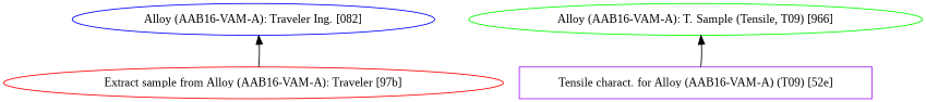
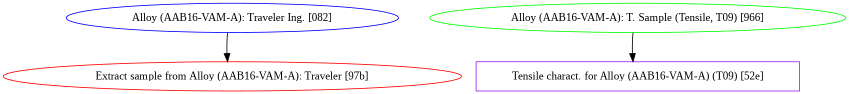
  strict digraph {
    fontname="Liberation Serif"
    node [fontname="Liberation Serif" nodesep=0.4 ranksep=1 tags="{0: 'composition_id::AAB16', 1: 'batch::A', 2: 'fabrication_method::VAM'}"]
    edge [fontname="Liberation Serif"]
    "Alloy (AAB16-VAM-A): Traveler Ing. [082]" [color=blue height=0.5 width=5.687 tags=""]
    "Extract sample from Alloy (AAB16-VAM-A): Traveler [97b]" [color=red height=0.5 width=7.8354]
    "Alloy (AAB16-VAM-A): T. Sample (Tensile, T09) [966]" [color=green height=0.5 width=7.1133]
    "Tensile charact. for Alloy (AAB16-VAM-A) (T09) [52e]" ["Elastic Modulus, GPa"="Elastic Modulus, GPa, 179.53242393457296 gigapascal" "Elongation, %"="Elongation, %, 1.0524554141810671 dimensionless" "Strain Hardening, MPa"="Strain Hardening, MPa, nan megapascal" "UTS, MPa"="UTS, MPa, 340.9597282102867 megapascal" "Yield Strength, MPa"="Yield Strength, MPa, 319.5385621325805 megapascal" color=purple dUTS_dY="dUTS_dY, 1.0670378120710773 dimensionless" height=0.5 shape=rectangle width=5.5278]
-   "Extract sample from Alloy (AAB16-VAM-A): Traveler [97b]" -> "Alloy (AAB16-VAM-A): Traveler Ing. [082]"
-   "Tensile charact. for Alloy (AAB16-VAM-A) (T09) [52e]" -> "Alloy (AAB16-VAM-A): T. Sample (Tensile, T09) [966]"
+   "Alloy (AAB16-VAM-A): Traveler Ing. [082]" -> "Extract sample from Alloy (AAB16-VAM-A): Traveler [97b]"
+   "Alloy (AAB16-VAM-A): T. Sample (Tensile, T09) [966]" -> "Tensile charact. for Alloy (AAB16-VAM-A) (T09) [52e]"
  }
